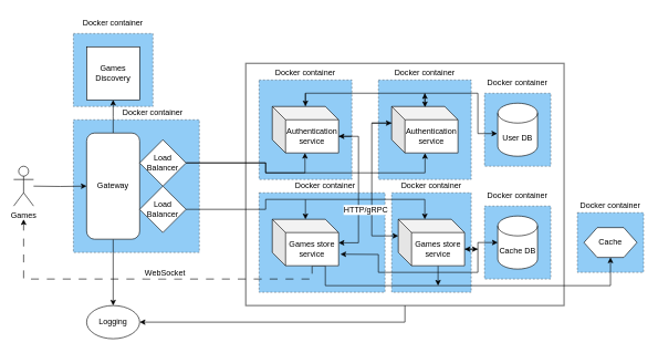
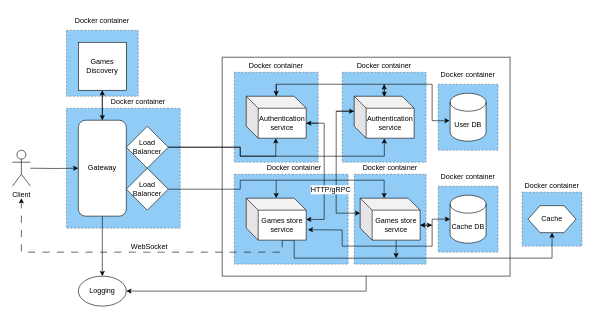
  <mxCell id="0" />
  <mxCell id="1" parent="0" />
  <mxCell id="2" value="" style="rounded=0;whiteSpace=wrap;html=1;opacity=50;strokeColor=default;align=center;verticalAlign=middle;fontFamily=Helvetica;fontSize=12;fontColor=default;fillColor=none;strokeWidth=2;" vertex="1" parent="1"><mxGeometry x="370" y="95" width="480" height="365" as="geometry" /></mxCell>
  <mxCell id="3" value="" style="rounded=0;whiteSpace=wrap;html=1;dashed=1;opacity=50;strokeColor=default;align=center;verticalAlign=middle;fontFamily=Helvetica;fontSize=12;fontColor=default;fillColor=#2599EE;" vertex="1" parent="1"><mxGeometry x="590" y="290" width="120" height="150" as="geometry" /></mxCell>
  <mxCell id="4" value="" style="rounded=0;whiteSpace=wrap;html=1;dashed=1;perimeterSpacing=0;opacity=50;fillColor=#2599EE;" vertex="1" parent="1"><mxGeometry x="870" y="320" width="100" height="90" as="geometry" /></mxCell>
  <mxCell id="5" value="" style="rounded=0;whiteSpace=wrap;html=1;dashed=1;opacity=50;strokeColor=default;align=center;verticalAlign=middle;fontFamily=Helvetica;fontSize=12;fontColor=default;fillColor=#2599EE;" vertex="1" parent="1"><mxGeometry x="390" y="290" width="190" height="150" as="geometry" /></mxCell>
  <mxCell id="6" value="" style="rounded=0;whiteSpace=wrap;html=1;dashed=1;perimeterSpacing=0;opacity=50;fillColor=#2599EE;" vertex="1" parent="1"><mxGeometry x="110" y="50" width="120" height="110" as="geometry" /></mxCell>
  <mxCell id="7" value="" style="rounded=0;whiteSpace=wrap;html=1;dashed=1;perimeterSpacing=0;opacity=50;fillColor=#2599EE;" vertex="1" parent="1"><mxGeometry x="110" y="180" width="190" height="200" as="geometry" /></mxCell>
  <mxCell id="8" value="" style="rounded=0;whiteSpace=wrap;html=1;dashed=1;opacity=50;strokeColor=default;align=center;verticalAlign=middle;fontFamily=Helvetica;fontSize=12;fontColor=default;fillColor=#2599EE;" vertex="1" parent="1"><mxGeometry x="730" y="310" width="100" height="110" as="geometry" /></mxCell>
  <mxCell id="9" value="" style="rounded=0;whiteSpace=wrap;html=1;dashed=1;opacity=50;strokeColor=default;align=center;verticalAlign=middle;fontFamily=Helvetica;fontSize=12;fontColor=default;fillColor=#2599EE;" vertex="1" parent="1"><mxGeometry x="730" y="140" width="100" height="110" as="geometry" /></mxCell>
  <mxCell id="10" value="" style="rounded=0;whiteSpace=wrap;html=1;dashed=1;perimeterSpacing=0;opacity=50;fillColor=#2599EE;" vertex="1" parent="1"><mxGeometry x="570" y="120" width="140" height="150" as="geometry" /></mxCell>
  <mxCell id="11" value="" style="rounded=0;whiteSpace=wrap;html=1;dashed=1;perimeterSpacing=0;opacity=50;fillColor=#2599EE;" vertex="1" parent="1"><mxGeometry x="390" y="120" width="140" height="150" as="geometry" /></mxCell>
  <mxCell id="12" value="&lt;div&gt;User DB&lt;br&gt;&lt;/div&gt;" style="shape=cylinder3;whiteSpace=wrap;html=1;boundedLbl=1;backgroundOutline=1;size=15;shadow=0;container=0;" parent="1" vertex="1"><mxGeometry x="750" y="155" width="60" height="80" as="geometry" /></mxCell>
  <mxCell id="13" value="&lt;div&gt;Cache DB&lt;br&gt;&lt;/div&gt;" style="shape=cylinder3;whiteSpace=wrap;html=1;boundedLbl=1;backgroundOutline=1;size=15;" parent="1" vertex="1"><mxGeometry x="750" y="325" width="60" height="80" as="geometry" /></mxCell>
  <mxCell id="14" style="edgeStyle=orthogonalEdgeStyle;rounded=0;orthogonalLoop=1;jettySize=auto;html=1;entryX=0;entryY=0.5;entryDx=0;entryDy=0;" parent="1" target="18" edge="1"><mxGeometry relative="1" as="geometry"><mxPoint x="50" y="280" as="sourcePoint" /></mxGeometry></mxCell>
- <mxCell id="15" value="Games" style="shape=umlActor;verticalLabelPosition=bottom;verticalAlign=top;html=1;outlineConnect=0;" parent="1" vertex="1"><mxGeometry x="20" y="250" width="30" height="60" as="geometry" /></mxCell>
+ <mxCell id="15" value="Client" style="shape=umlActor;verticalLabelPosition=bottom;verticalAlign=top;html=1;outlineConnect=0;" parent="1" vertex="1"><mxGeometry x="20" y="250" width="30" height="60" as="geometry" /></mxCell>
  <mxCell id="16" style="edgeStyle=orthogonalEdgeStyle;rounded=0;orthogonalLoop=1;jettySize=auto;html=1;exitX=0.5;exitY=0;exitDx=0;exitDy=0;" parent="1" source="18" edge="1"><mxGeometry relative="1" as="geometry"><mxPoint x="170" y="150" as="targetPoint" /></mxGeometry></mxCell>
  <mxCell id="17" style="edgeStyle=orthogonalEdgeStyle;rounded=0;orthogonalLoop=1;jettySize=auto;html=1;exitX=0.5;exitY=1;exitDx=0;exitDy=0;entryX=0.5;entryY=0;entryDx=0;entryDy=0;" parent="1" source="18" target="37" edge="1"><mxGeometry relative="1" as="geometry" /></mxCell>
  <mxCell id="18" value="Gateway" style="rounded=1;whiteSpace=wrap;html=1;" parent="1" vertex="1"><mxGeometry x="130" y="200" width="80" height="160" as="geometry" /></mxCell>
  <mxCell id="19" value="Authentication service" style="shape=cube;whiteSpace=wrap;html=1;boundedLbl=1;backgroundOutline=1;darkOpacity=0.05;darkOpacity2=0.1;" parent="1" vertex="1"><mxGeometry x="410" width="100" height="70" as="geometry" y="160" /></mxCell>
  <mxCell id="20" value="Load Balancer" style="rhombus;whiteSpace=wrap;html=1;" parent="1" vertex="1"><mxGeometry x="210" y="210" width="70" height="70" as="geometry" /></mxCell>
  <mxCell id="21" value="Load Balancer" style="rhombus;whiteSpace=wrap;html=1;" parent="1" vertex="1"><mxGeometry x="210" y="280" width="70" height="70" as="geometry" /></mxCell>
  <mxCell id="22" style="edgeStyle=orthogonalEdgeStyle;rounded=0;orthogonalLoop=1;jettySize=auto;html=1;exitX=0;exitY=0;exitDx=60;exitDy=70;exitPerimeter=0;dashed=1;dashPattern=12 12;" parent="1" source="25" edge="1"><mxGeometry relative="1" as="geometry"><mxPoint x="35" y="330" as="targetPoint" /><Array as="points"><mxPoint x="470" y="420" /><mxPoint x="35" y="420" /></Array></mxGeometry></mxCell>
  <mxCell id="23" value="&lt;font style=&quot;font-size: 12px;&quot;&gt;WebSocket&lt;/font&gt;" style="edgeLabel;html=1;align=center;verticalAlign=middle;resizable=0;points=[];" parent="22" vertex="1" connectable="0"><mxGeometry x="-0.26" y="-1" relative="1" as="geometry"><mxPoint x="-41" y="-9" as="offset" /></mxGeometry></mxCell>
  <mxCell id="24" style="edgeStyle=orthogonalEdgeStyle;rounded=0;orthogonalLoop=1;jettySize=auto;html=1;exitX=0;exitY=0;exitDx=60;exitDy=70;exitPerimeter=0;entryX=0.5;entryY=1;entryDx=0;entryDy=0;fontFamily=Helvetica;fontSize=12;fontColor=default;" edge="1" parent="1" source="25" target="32"><mxGeometry relative="1" as="geometry"><Array as="points"><mxPoint x="490" y="400" /><mxPoint x="490" y="430" /><mxPoint x="920" y="430" /></Array></mxGeometry></mxCell>
  <mxCell id="25" value="Games store service" style="shape=cube;whiteSpace=wrap;html=1;boundedLbl=1;backgroundOutline=1;darkOpacity=0.05;darkOpacity2=0.1;" parent="1" vertex="1"><mxGeometry x="410" y="330" width="100" height="70" as="geometry" /></mxCell>
  <mxCell id="26" style="edgeStyle=orthogonalEdgeStyle;rounded=0;orthogonalLoop=1;jettySize=auto;html=1;exitX=1;exitY=0.5;exitDx=0;exitDy=0;" parent="1" source="21" edge="1"><mxGeometry relative="1" as="geometry"><mxPoint x="460" y="330" as="targetPoint" /><Array as="points"><mxPoint x="400" y="315" /><mxPoint x="400" y="300" /><mxPoint x="460" y="300" /></Array></mxGeometry></mxCell>
  <mxCell id="27" style="edgeStyle=orthogonalEdgeStyle;rounded=0;orthogonalLoop=1;jettySize=auto;html=1;exitX=1;exitY=0.5;exitDx=0;exitDy=0;entryX=0.493;entryY=1;entryDx=0;entryDy=0;entryPerimeter=0;" parent="1" source="20" target="19" edge="1"><mxGeometry relative="1" as="geometry"><Array as="points"><mxPoint x="400" y="245" /><mxPoint x="400" y="260" /><mxPoint x="459" y="260" /></Array></mxGeometry></mxCell>
  <mxCell id="28" style="edgeStyle=orthogonalEdgeStyle;rounded=0;orthogonalLoop=1;jettySize=auto;html=1;exitX=0.503;exitY=-0.014;exitDx=0;exitDy=0;exitPerimeter=0;" parent="1" source="29" edge="1"><mxGeometry relative="1" as="geometry"><mxPoint x="640" y="140" as="targetPoint" /><Array as="points" /></mxGeometry></mxCell>
  <mxCell id="29" value="Authentication service" style="shape=cube;whiteSpace=wrap;html=1;boundedLbl=1;backgroundOutline=1;darkOpacity=0.05;darkOpacity2=0.1;" parent="1" vertex="1"><mxGeometry x="590" width="100" height="70" as="geometry" y="160" /></mxCell>
  <mxCell id="30" style="edgeStyle=orthogonalEdgeStyle;rounded=0;orthogonalLoop=1;jettySize=auto;html=1;exitX=1;exitY=0.5;exitDx=0;exitDy=0;entryX=0.503;entryY=1.004;entryDx=0;entryDy=0;entryPerimeter=0;" parent="1" source="20" target="29" edge="1"><mxGeometry relative="1" as="geometry"><mxPoint x="630" y="230" as="targetPoint" /><Array as="points"><mxPoint x="400" y="245" /><mxPoint x="400" y="260" /><mxPoint x="640" y="260" /></Array></mxGeometry></mxCell>
  <mxCell id="31" style="edgeStyle=orthogonalEdgeStyle;rounded=0;orthogonalLoop=1;jettySize=auto;html=1;exitX=0.5;exitY=-0.01;exitDx=0;exitDy=0;exitPerimeter=0;entryX=-0.014;entryY=0.573;entryDx=0;entryDy=0;entryPerimeter=0;" parent="1" source="19" target="12" edge="1"><mxGeometry relative="1" as="geometry"><mxPoint x="838" y="200" as="targetPoint" /><Array as="points"><mxPoint x="460" y="140" /><mxPoint x="720" y="140" /><mxPoint x="720" y="201" /></Array></mxGeometry></mxCell>
  <mxCell id="32" value="Cache" style="shape=hexagon;perimeter=hexagonPerimeter2;whiteSpace=wrap;html=1;fixedSize=1;" parent="1" vertex="1"><mxGeometry x="880" y="342.5" width="80" height="45" as="geometry" /></mxCell>
+ <mxCell id="33" style="edgeStyle=orthogonalEdgeStyle;rounded=0;orthogonalLoop=1;jettySize=auto;html=1;exitX=0.5;exitY=1;exitDx=0;exitDy=0;entryX=0.5;entryY=0;entryDx=0;entryDy=0;" parent="1" source="34" target="18" edge="1"><mxGeometry relative="1" as="geometry" /></mxCell>
  <mxCell id="34" value="Games Discovery" style="whiteSpace=wrap;html=1;aspect=fixed;" parent="1" vertex="1"><mxGeometry x="130" y="70" width="80" height="80" as="geometry" /></mxCell>
  <mxCell id="35" value="" style="endArrow=classic;html=1;rounded=0;entryX=0.503;entryY=0.014;entryDx=0;entryDy=0;entryPerimeter=0;" parent="1" target="29" edge="1"><mxGeometry width="50" height="50" relative="1" as="geometry"><mxPoint x="640" y="140" as="sourcePoint" /><mxPoint x="700" y="210" as="targetPoint" /></mxGeometry></mxCell>
  <mxCell id="36" value="" style="endArrow=classic;html=1;rounded=0;entryX=0.5;entryY=-0.005;entryDx=0;entryDy=0;entryPerimeter=0;" parent="1" target="19" edge="1"><mxGeometry width="50" height="50" relative="1" as="geometry"><mxPoint x="460" y="140" as="sourcePoint" /><mxPoint x="700" y="210" as="targetPoint" /></mxGeometry></mxCell>
  <mxCell id="37" value="Logging" style="ellipse;whiteSpace=wrap;html=1;" parent="1" vertex="1"><mxGeometry x="130" y="460" width="80" height="50" as="geometry" /></mxCell>
  <mxCell id="38" value="" style="endArrow=classic;html=1;rounded=0;entryX=1;entryY=0.5;entryDx=0;entryDy=0;exitX=0.5;exitY=1;exitDx=0;exitDy=0;" parent="1" target="37" edge="1" source="2"><mxGeometry width="50" height="50" relative="1" as="geometry"><mxPoint x="550" y="460" as="sourcePoint" /><mxPoint x="450" y="260" as="targetPoint" /><Array as="points"><mxPoint x="610" y="485" /></Array></mxGeometry></mxCell>
  <mxCell id="39" value="" style="endArrow=classic;startArrow=classic;html=1;rounded=0;entryX=0;entryY=0.5;entryDx=0;entryDy=0;entryPerimeter=0;exitX=1.027;exitY=0.752;exitDx=0;exitDy=0;exitPerimeter=0;" parent="1" source="25" target="13" edge="1"><mxGeometry width="50" height="50" relative="1" as="geometry"><mxPoint x="480" y="400" as="sourcePoint" /><mxPoint x="530" y="350" as="targetPoint" /><Array as="points"><mxPoint x="570" y="383" /><mxPoint x="570" y="410" /><mxPoint x="720" y="410" /><mxPoint x="720" y="365" /></Array></mxGeometry></mxCell>
  <mxCell id="40" value="Docker container" style="text;html=1;align=center;verticalAlign=middle;whiteSpace=wrap;rounded=0;" vertex="1" parent="1"><mxGeometry x="410" y="95" width="100" height="30" as="geometry" /></mxCell>
  <mxCell id="41" value="Docker container" style="text;html=1;align=center;verticalAlign=middle;whiteSpace=wrap;rounded=0;" vertex="1" parent="1"><mxGeometry x="730" y="110" width="100" height="30" as="geometry" /></mxCell>
  <mxCell id="42" value="Docker container" style="text;html=1;align=center;verticalAlign=middle;whiteSpace=wrap;rounded=0;" vertex="1" parent="1"><mxGeometry x="440" y="265" width="100" height="30" as="geometry" /></mxCell>
  <mxCell id="43" value="Docker container" style="text;html=1;align=center;verticalAlign=middle;whiteSpace=wrap;rounded=0;" vertex="1" parent="1"><mxGeometry x="730" y="280" width="100" height="30" as="geometry" /></mxCell>
  <mxCell id="44" value="Docker container" style="text;html=1;align=center;verticalAlign=middle;whiteSpace=wrap;rounded=0;" vertex="1" parent="1"><mxGeometry x="590" y="95" width="100" height="30" as="geometry" /></mxCell>
  <mxCell id="45" value="Docker container" style="text;html=1;align=center;verticalAlign=middle;whiteSpace=wrap;rounded=0;" vertex="1" parent="1"><mxGeometry x="180" y="155" width="100" height="30" as="geometry" /></mxCell>
  <mxCell id="46" value="Docker container" style="text;html=1;align=center;verticalAlign=middle;whiteSpace=wrap;rounded=0;" vertex="1" parent="1"><mxGeometry x="120" y="20" width="100" height="30" as="geometry" /></mxCell>
  <mxCell id="47" value="Docker container" style="text;html=1;align=center;verticalAlign=middle;whiteSpace=wrap;rounded=0;" vertex="1" parent="1"><mxGeometry x="870" y="295" width="100" height="30" as="geometry" /></mxCell>
  <mxCell id="48" style="edgeStyle=orthogonalEdgeStyle;rounded=0;orthogonalLoop=1;jettySize=auto;html=1;exitX=0;exitY=0;exitDx=60;exitDy=70;exitPerimeter=0;fontFamily=Helvetica;fontSize=12;fontColor=default;" edge="1" parent="1" source="50"><mxGeometry relative="1" as="geometry"><mxPoint x="659.966" y="430" as="targetPoint" /></mxGeometry></mxCell>
  <mxCell id="49" style="edgeStyle=orthogonalEdgeStyle;rounded=0;orthogonalLoop=1;jettySize=auto;html=1;exitX=0;exitY=0;exitDx=100;exitDy=45;exitPerimeter=0;fontFamily=Helvetica;fontSize=12;fontColor=default;" edge="1" parent="1" source="50"><mxGeometry relative="1" as="geometry"><mxPoint x="720" y="375" as="targetPoint" /></mxGeometry></mxCell>
  <mxCell id="50" value="Games store service" style="shape=cube;whiteSpace=wrap;html=1;boundedLbl=1;backgroundOutline=1;darkOpacity=0.05;darkOpacity2=0.1;" vertex="1" parent="1"><mxGeometry x="600" y="330" width="100" height="70" as="geometry" /></mxCell>
  <mxCell id="51" value="Docker container" style="text;html=1;align=center;verticalAlign=middle;whiteSpace=wrap;rounded=0;" vertex="1" parent="1"><mxGeometry x="600" y="265" width="100" height="30" as="geometry" /></mxCell>
  <mxCell id="52" style="edgeStyle=orthogonalEdgeStyle;rounded=0;orthogonalLoop=1;jettySize=auto;html=1;exitX=0;exitY=0;exitDx=100;exitDy=45;exitPerimeter=0;entryX=1;entryY=0.506;entryDx=0;entryDy=0;entryPerimeter=0;fontFamily=Helvetica;fontSize=12;fontColor=default;" edge="1" parent="1" source="19" target="25"><mxGeometry relative="1" as="geometry"><Array as="points"><mxPoint x="540" y="205" /><mxPoint x="540" y="365" /></Array></mxGeometry></mxCell>
  <mxCell id="53" style="edgeStyle=orthogonalEdgeStyle;rounded=0;orthogonalLoop=1;jettySize=auto;html=1;exitX=0;exitY=0;exitDx=0;exitDy=25;exitPerimeter=0;entryX=0;entryY=0;entryDx=0;entryDy=25;entryPerimeter=0;fontFamily=Helvetica;fontSize=12;fontColor=default;" edge="1" parent="1" source="29" target="50"><mxGeometry relative="1" as="geometry"><Array as="points"><mxPoint x="560" y="185" /><mxPoint x="560" y="355" /></Array></mxGeometry></mxCell>
  <mxCell id="54" value="HTTP/gRPC" style="edgeLabel;html=1;align=center;verticalAlign=middle;resizable=0;points=[];rounded=0;dashed=1;opacity=50;strokeColor=default;fontFamily=Helvetica;fontSize=12;fontColor=default;fillColor=#2599EE;" vertex="1" connectable="0" parent="53"><mxGeometry x="0.014" y="-1" relative="1" as="geometry"><mxPoint x="-9" y="38" as="offset" /></mxGeometry></mxCell>
  <mxCell id="55" value="" style="endArrow=classic;html=1;rounded=0;fontFamily=Helvetica;fontSize=12;fontColor=default;entryX=0;entryY=0;entryDx=100;entryDy=45;entryPerimeter=0;" edge="1" parent="1" target="19"><mxGeometry width="50" height="50" relative="1" as="geometry"><mxPoint x="530" y="205" as="sourcePoint" /><mxPoint x="580" y="250" as="targetPoint" /></mxGeometry></mxCell>
  <mxCell id="56" value="" style="endArrow=classic;html=1;rounded=0;fontFamily=Helvetica;fontSize=12;fontColor=default;entryX=0;entryY=0;entryDx=0;entryDy=25;entryPerimeter=0;" edge="1" parent="1" target="29"><mxGeometry width="50" height="50" relative="1" as="geometry"><mxPoint x="560" y="185" as="sourcePoint" /><mxPoint x="580" y="250" as="targetPoint" /></mxGeometry></mxCell>
  <mxCell id="57" value="" style="endArrow=classic;html=1;rounded=0;fontFamily=Helvetica;fontSize=12;fontColor=default;entryX=0;entryY=0;entryDx=40;entryDy=0;entryPerimeter=0;" edge="1" parent="1" target="50"><mxGeometry width="50" height="50" relative="1" as="geometry"><mxPoint x="460" y="300" as="sourcePoint" /><mxPoint x="540" y="260" as="targetPoint" /><Array as="points"><mxPoint x="590" y="300" /><mxPoint x="640" y="300" /><mxPoint x="640" y="310" /></Array></mxGeometry></mxCell>
  <mxCell id="58" value="" style="endArrow=classic;html=1;rounded=0;fontFamily=Helvetica;fontSize=12;fontColor=default;entryX=0;entryY=0;entryDx=100;entryDy=45;entryPerimeter=0;" edge="1" parent="1" target="50"><mxGeometry width="50" height="50" relative="1" as="geometry"><mxPoint x="720" y="375" as="sourcePoint" /><mxPoint x="690" y="340" as="targetPoint" /></mxGeometry></mxCell>
